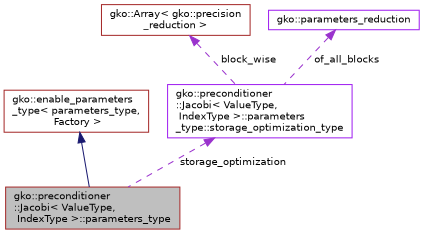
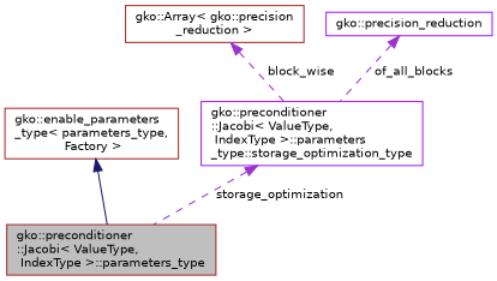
  digraph {
    fontname="DejaVu Sans"
    rankdir=TB
    node [color=brown fillcolor=white fontname="DejaVu Sans" fontsize=10 shape=record style=filled]
    edge [color=darkorchid3 dir=back fontname="DejaVu Sans" fontsize=10 labelfontname=Helvetica labelfontsize=10 style=dashed]
    n1 [fillcolor=grey75 fontcolor=black height=0.2 label="gko::preconditioner\l::Jacobi\< ValueType,\l IndexType \>::parameters_type" width=0.4]
    n2 [height=0.2 label="gko::enable_parameters\l_type\< parameters_type,\l Factory \>" width=0.4]
    n3 [color=purple height=0.2 label="gko::preconditioner\l::Jacobi\< ValueType,\l IndexType \>::parameters\l_type::storage_optimization_type" width=0.4]
    n4 [height=0.2 label="gko::Array\< gko::precision\l_reduction \>" width=0.4]
-   n5 [color=purple height=0.2 label="gko::parameters_reduction" width=0.4]
+   n5 [color=purple height=0.2 label="gko::precision_reduction" width=0.4]
    n2 -> n1 [color=midnightblue style=solid]
    n3 -> n1 [label=" storage_optimization"]
    n4 -> n3 [label=" block_wise"]
    n5 -> n3 [label=" of_all_blocks"]
  }
